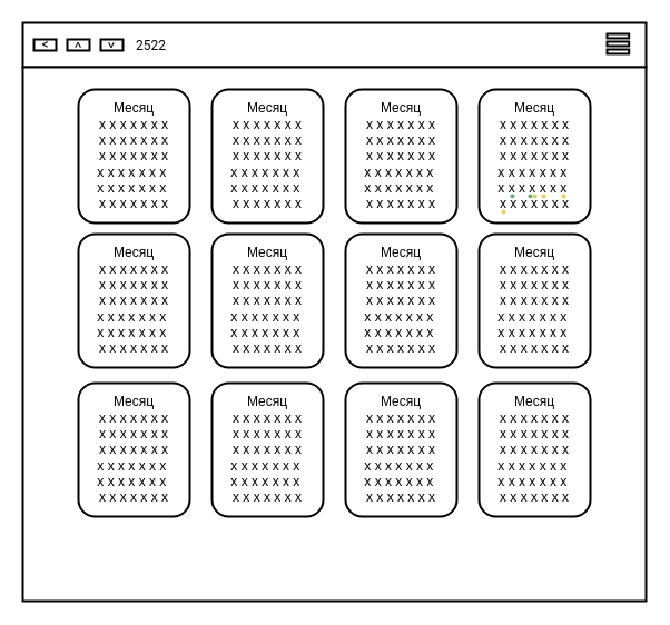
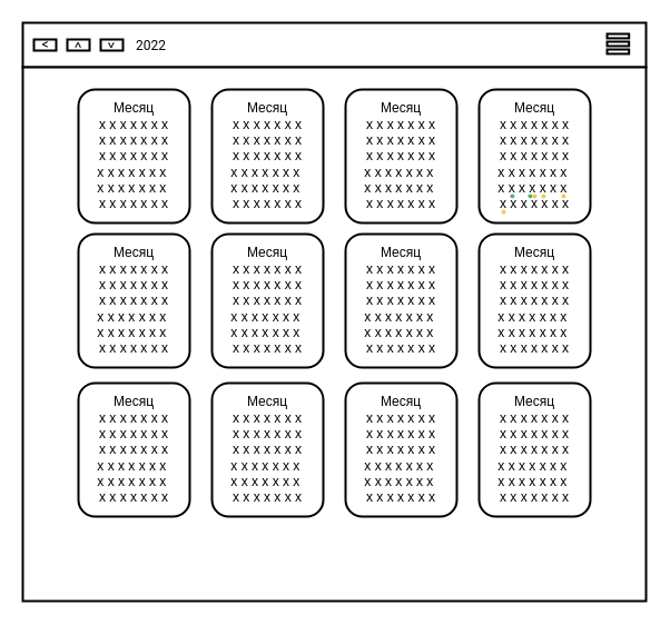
  <mxCell id="0" />
  <mxCell id="1" parent="0" />
  <mxCell id="2" value="" style="rounded=0;whiteSpace=wrap;html=1;absoluteArcSize=1;arcSize=14;strokeWidth=2;fontFamily=Roboto;fontSource=https%3A%2F%2Ffonts.googleapis.com%2Fcss%3Ffamily%3DRoboto;" parent="1" vertex="1"><mxGeometry x="20" y="20" width="560" height="40" as="geometry" /></mxCell>
  <mxCell id="3" value="" style="rounded=0;whiteSpace=wrap;html=1;absoluteArcSize=1;arcSize=14;strokeWidth=2;fontFamily=Roboto;fontSource=https%3A%2F%2Ffonts.googleapis.com%2Fcss%3Ffamily%3DRoboto;" parent="1" vertex="1"><mxGeometry x="60" y="35" width="20" height="10" as="geometry" /></mxCell>
  <mxCell id="4" value="" style="rounded=0;whiteSpace=wrap;html=1;absoluteArcSize=1;arcSize=14;strokeWidth=2;fontFamily=Roboto;fontSource=https%3A%2F%2Ffonts.googleapis.com%2Fcss%3Ffamily%3DRoboto;" parent="1" vertex="1"><mxGeometry x="90" y="35" width="20" height="10" as="geometry" /></mxCell>
- <mxCell id="5" value="2522" style="text;html=1;align=center;verticalAlign=middle;resizable=0;points=[];autosize=1;strokeColor=none;fillColor=none;fontFamily=Roboto;fontSource=https%3A%2F%2Ffonts.googleapis.com%2Fcss%3Ffamily%3DRoboto;" parent="1" vertex="1"><mxGeometry x="110" y="26" width="50" height="30" as="geometry" /></mxCell>
+ <mxCell id="5" value="2022" style="text;html=1;align=center;verticalAlign=middle;resizable=0;points=[];autosize=1;strokeColor=none;fillColor=none;fontFamily=Roboto;fontSource=https%3A%2F%2Ffonts.googleapis.com%2Fcss%3Ffamily%3DRoboto;" parent="1" vertex="1"><mxGeometry x="110" y="26" width="50" height="30" as="geometry" /></mxCell>
  <mxCell id="6" value="" style="rounded=0;whiteSpace=wrap;html=1;absoluteArcSize=1;arcSize=14;strokeWidth=2;fontFamily=Roboto;fontSource=https%3A%2F%2Ffonts.googleapis.com%2Fcss%3Ffamily%3DRoboto;" parent="1" vertex="1"><mxGeometry x="30" y="35" width="20" height="10" as="geometry" /></mxCell>
  <mxCell id="7" value="&amp;lt;" style="text;html=1;align=center;verticalAlign=middle;resizable=0;points=[];autosize=1;strokeColor=none;fillColor=none;fontSize=12;fontFamily=Roboto;fontSource=https%3A%2F%2Ffonts.googleapis.com%2Fcss%3Ffamily%3DRoboto;" parent="1" vertex="1"><mxGeometry x="25" y="25" width="30" height="30" as="geometry" /></mxCell>
  <mxCell id="8" value="&amp;lt;" style="text;html=1;align=center;verticalAlign=middle;resizable=0;points=[];autosize=1;strokeColor=none;fillColor=none;fontSize=12;flipV=0;flipH=0;rotation=90;fontFamily=Roboto;fontSource=https%3A%2F%2Ffonts.googleapis.com%2Fcss%3Ffamily%3DRoboto;" parent="1" vertex="1"><mxGeometry x="55" y="25" width="30" height="30" as="geometry" /></mxCell>
  <mxCell id="9" value="&amp;lt;" style="text;html=1;align=center;verticalAlign=middle;resizable=0;points=[];autosize=1;strokeColor=none;fillColor=none;fontSize=12;flipV=0;flipH=0;rotation=270;fontFamily=Roboto;fontSource=https%3A%2F%2Ffonts.googleapis.com%2Fcss%3Ffamily%3DRoboto;" parent="1" vertex="1"><mxGeometry x="85" y="26" width="30" height="30" as="geometry" /></mxCell>
  <mxCell id="10" value="" style="group;fontFamily=Roboto;fontSource=https%3A%2F%2Ffonts.googleapis.com%2Fcss%3Ffamily%3DRoboto;" parent="1" vertex="1" connectable="0"><mxGeometry x="545" y="30" width="19.685" height="17.937" as="geometry" /></mxCell>
  <mxCell id="11" value="" style="rounded=0;whiteSpace=wrap;html=1;absoluteArcSize=1;arcSize=14;strokeWidth=2;fontFamily=Roboto;fontSource=https%3A%2F%2Ffonts.googleapis.com%2Fcss%3Ffamily%3DRoboto;" parent="10" vertex="1"><mxGeometry width="19.685" height="3.937" as="geometry" /></mxCell>
  <mxCell id="12" value="" style="rounded=0;whiteSpace=wrap;html=1;absoluteArcSize=1;arcSize=14;strokeWidth=2;fontFamily=Roboto;fontSource=https%3A%2F%2Ffonts.googleapis.com%2Fcss%3Ffamily%3DRoboto;" parent="10" vertex="1"><mxGeometry y="7" width="19.685" height="3.937" as="geometry" /></mxCell>
  <mxCell id="13" value="" style="rounded=0;whiteSpace=wrap;html=1;absoluteArcSize=1;arcSize=14;strokeWidth=2;fontFamily=Roboto;fontSource=https%3A%2F%2Ffonts.googleapis.com%2Fcss%3Ffamily%3DRoboto;" parent="10" vertex="1"><mxGeometry y="14" width="19.685" height="3.937" as="geometry" /></mxCell>
  <mxCell id="14" value="" style="rounded=0;whiteSpace=wrap;html=1;absoluteArcSize=1;arcSize=14;strokeWidth=2;verticalAlign=top;fontFamily=Roboto;fontSource=https%3A%2F%2Ffonts.googleapis.com%2Fcss%3Ffamily%3DRoboto;fontColor=#E6E6E6;" vertex="1" parent="1"><mxGeometry x="20" y="60" width="560" height="480" as="geometry" /></mxCell>
  <mxCell id="15" value="Месяц&lt;br&gt;x x x x x x x&lt;br&gt;x x x x x x x&lt;br&gt;x x x x x x x&lt;br&gt;x x x x x x x&amp;nbsp;&lt;br&gt;x x x x x x x&amp;nbsp;&lt;br&gt;x x x x x x x" style="rounded=1;whiteSpace=wrap;html=1;strokeWidth=2;" vertex="1" parent="1"><mxGeometry x="70" y="80" width="100" height="120" as="geometry" /></mxCell>
  <mxCell id="16" value="Месяц&lt;br&gt;x x x x x x x&lt;br&gt;x x x x x x x&lt;br&gt;x x x x x x x&lt;br&gt;x x x x x x x&amp;nbsp;&lt;br&gt;x x x x x x x&amp;nbsp;&lt;br&gt;x x x x x x x" style="rounded=1;whiteSpace=wrap;html=1;strokeWidth=2;" vertex="1" parent="1"><mxGeometry x="310" y="80" width="100" height="120" as="geometry" /></mxCell>
  <mxCell id="17" value="Месяц&lt;br&gt;x x x x x x x&lt;br&gt;x x x x x x x&lt;br&gt;x x x x x x x&lt;br&gt;x x x x x x x&amp;nbsp;&lt;br&gt;x x x x x x x&amp;nbsp;&lt;br&gt;x x x x x x x" style="rounded=1;whiteSpace=wrap;html=1;strokeWidth=2;" vertex="1" parent="1"><mxGeometry x="190" y="80" width="100" height="120" as="geometry" /></mxCell>
  <mxCell id="18" value="Месяц&lt;br&gt;x x x x x x x&lt;br&gt;x x x x x x x&lt;br&gt;x x x x x x x&lt;br&gt;x x x x x x x&amp;nbsp;&lt;br&gt;x x x x x x x&amp;nbsp;&lt;br&gt;x x x x x x x" style="rounded=1;whiteSpace=wrap;html=1;strokeWidth=2;" vertex="1" parent="1"><mxGeometry x="430" y="80" width="100" height="120" as="geometry" /></mxCell>
  <mxCell id="19" value="Месяц&lt;br&gt;x x x x x x x&lt;br&gt;x x x x x x x&lt;br&gt;x x x x x x x&lt;br&gt;x x x x x x x&amp;nbsp;&lt;br&gt;x x x x x x x&amp;nbsp;&lt;br&gt;x x x x x x x" style="rounded=1;whiteSpace=wrap;html=1;strokeWidth=2;" vertex="1" parent="1"><mxGeometry x="70" y="210" width="100" height="120" as="geometry" /></mxCell>
  <mxCell id="20" value="Месяц&lt;br&gt;x x x x x x x&lt;br&gt;x x x x x x x&lt;br&gt;x x x x x x x&lt;br&gt;x x x x x x x&amp;nbsp;&lt;br&gt;x x x x x x x&amp;nbsp;&lt;br&gt;x x x x x x x" style="rounded=1;whiteSpace=wrap;html=1;strokeWidth=2;" vertex="1" parent="1"><mxGeometry x="310" y="210" width="100" height="120" as="geometry" /></mxCell>
  <mxCell id="21" value="Месяц&lt;br&gt;x x x x x x x&lt;br&gt;x x x x x x x&lt;br&gt;x x x x x x x&lt;br&gt;x x x x x x x&amp;nbsp;&lt;br&gt;x x x x x x x&amp;nbsp;&lt;br&gt;x x x x x x x" style="rounded=1;whiteSpace=wrap;html=1;strokeWidth=2;" vertex="1" parent="1"><mxGeometry x="190" y="210" width="100" height="120" as="geometry" /></mxCell>
  <mxCell id="22" value="Месяц&lt;br&gt;x x x x x x x&lt;br&gt;x x x x x x x&lt;br&gt;x x x x x x x&lt;br&gt;x x x x x x x&amp;nbsp;&lt;br&gt;x x x x x x x&amp;nbsp;&lt;br&gt;x x x x x x x" style="rounded=1;whiteSpace=wrap;html=1;strokeWidth=2;" vertex="1" parent="1"><mxGeometry x="430" y="210" width="100" height="120" as="geometry" /></mxCell>
  <mxCell id="23" value="Месяц&lt;br&gt;x x x x x x x&lt;br&gt;x x x x x x x&lt;br&gt;x x x x x x x&lt;br&gt;x x x x x x x&amp;nbsp;&lt;br&gt;x x x x x x x&amp;nbsp;&lt;br&gt;x x x x x x x" style="rounded=1;whiteSpace=wrap;html=1;strokeWidth=2;" vertex="1" parent="1"><mxGeometry x="70" y="344" width="100" height="120" as="geometry" /></mxCell>
  <mxCell id="24" value="Месяц&lt;br&gt;x x x x x x x&lt;br&gt;x x x x x x x&lt;br&gt;x x x x x x x&lt;br&gt;x x x x x x x&amp;nbsp;&lt;br&gt;x x x x x x x&amp;nbsp;&lt;br&gt;x x x x x x x" style="rounded=1;whiteSpace=wrap;html=1;strokeWidth=2;" vertex="1" parent="1"><mxGeometry x="310" y="344" width="100" height="120" as="geometry" /></mxCell>
  <mxCell id="25" value="Месяц&lt;br&gt;x x x x x x x&lt;br&gt;x x x x x x x&lt;br&gt;x x x x x x x&lt;br&gt;x x x x x x x&amp;nbsp;&lt;br&gt;x x x x x x x&amp;nbsp;&lt;br&gt;x x x x x x x" style="rounded=1;whiteSpace=wrap;html=1;strokeWidth=2;" vertex="1" parent="1"><mxGeometry x="190" y="344" width="100" height="120" as="geometry" /></mxCell>
  <mxCell id="26" value="Месяц&lt;br&gt;x x x x x x x&lt;br&gt;x x x x x x x&lt;br&gt;x x x x x x x&lt;br&gt;x x x x x x x&amp;nbsp;&lt;br&gt;x x x x x x x&amp;nbsp;&lt;br&gt;x x x x x x x" style="rounded=1;whiteSpace=wrap;html=1;strokeWidth=2;" vertex="1" parent="1"><mxGeometry x="430" y="344" width="100" height="120" as="geometry" /></mxCell>
  <mxCell id="27" value="" style="ellipse;whiteSpace=wrap;html=1;aspect=fixed;rounded=1;strokeWidth=2;fillColor=#5cad6c;strokeColor=none;" vertex="1" parent="1"><mxGeometry x="474" y="173.87" width="3.937" height="3.93" as="geometry" /></mxCell>
  <mxCell id="28" value="" style="ellipse;whiteSpace=wrap;html=1;aspect=fixed;rounded=1;strokeWidth=2;fillColor=#f1c95b;strokeColor=none;" vertex="1" parent="1"><mxGeometry x="478.03" y="174" width="3.937" height="3.94" as="geometry" /></mxCell>
  <mxCell id="29" value="" style="ellipse;whiteSpace=wrap;html=1;aspect=fixed;rounded=1;strokeWidth=2;fillColor=#f1c95b;strokeColor=none;" vertex="1" parent="1"><mxGeometry x="485.97" y="174" width="3.937" height="3.94" as="geometry" /></mxCell>
  <mxCell id="30" value="" style="ellipse;whiteSpace=wrap;html=1;aspect=fixed;rounded=1;strokeWidth=2;fillColor=#f1c95b;strokeColor=none;" vertex="1" parent="1"><mxGeometry x="504" y="174" width="3.937" height="3.94" as="geometry" /></mxCell>
  <mxCell id="31" value="" style="ellipse;whiteSpace=wrap;html=1;aspect=fixed;rounded=1;strokeWidth=2;fillColor=#f1c95b;strokeColor=none;" vertex="1" parent="1"><mxGeometry x="450" y="188" width="3.937" height="3.94" as="geometry" /></mxCell>
  <mxCell id="32" value="" style="ellipse;whiteSpace=wrap;html=1;aspect=fixed;rounded=1;strokeWidth=2;fillColor=#5cad6c;strokeColor=none;" vertex="1" parent="1"><mxGeometry x="457.94" y="173.87" width="3.937" height="3.93" as="geometry" /></mxCell>
